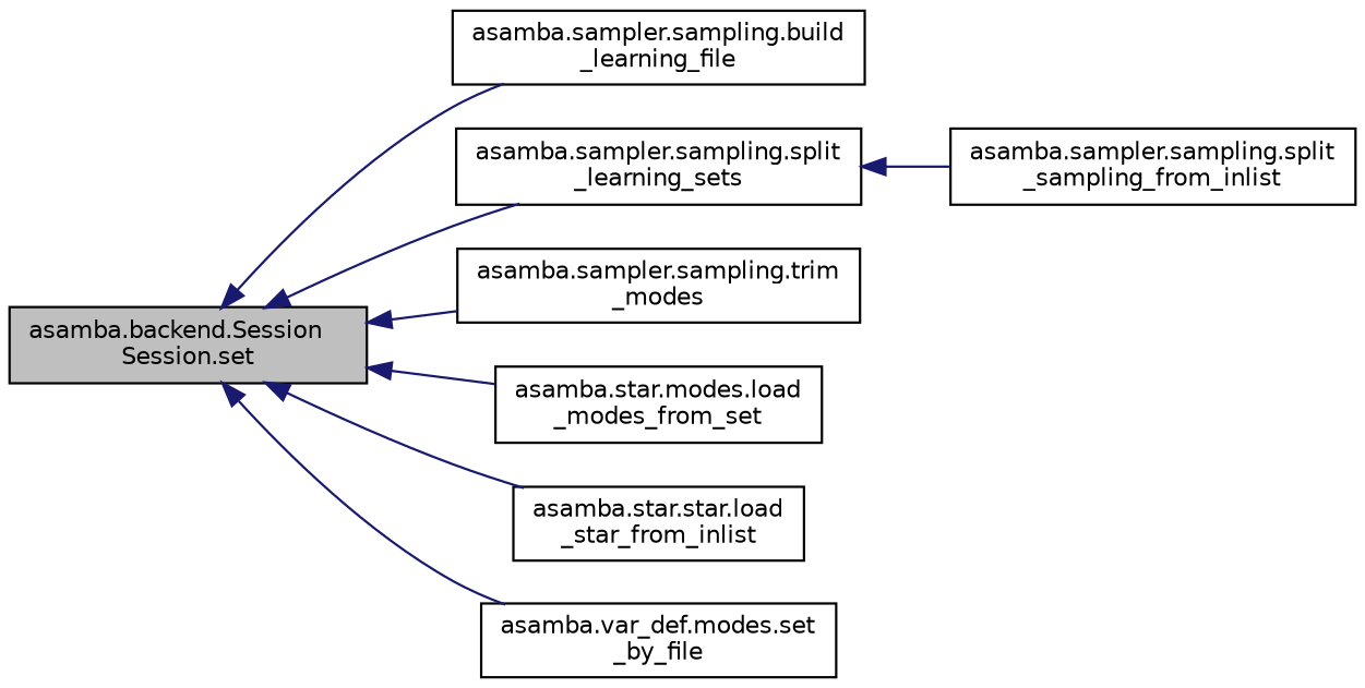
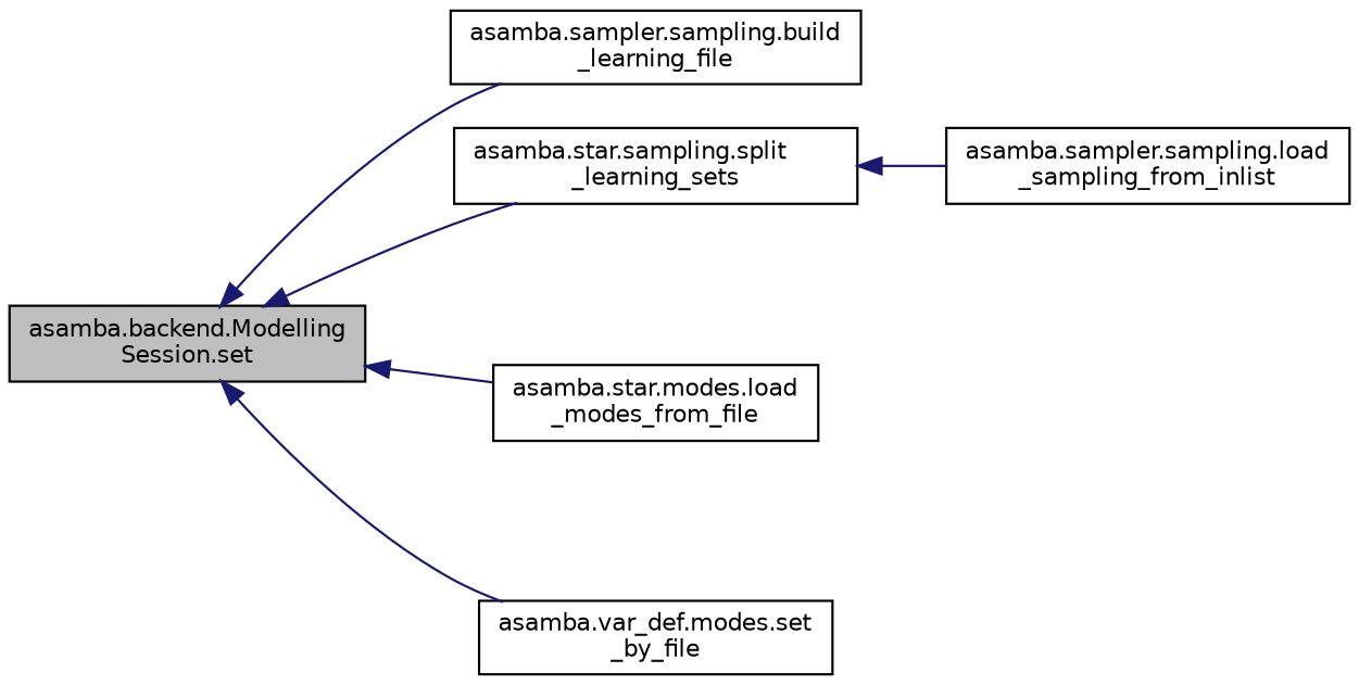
  digraph {
    rankdir=LR
    node [color=black fillcolor=white fontname=Helvetica fontsize=10 shape=record style=filled]
    edge [color=midnightblue dir=back fontname=Helvetica fontsize=10 labelfontname=Helvetica labelfontsize=10 style=solid]
-   n1 [fillcolor=grey75 fontcolor=black height=0.2 label="asamba.backend.Session\lSession.set" width=0.4]
+   n1 [fillcolor=grey75 fontcolor=black height=0.2 label="asamba.backend.Modelling\lSession.set" width=0.4]
    n2 [height=0.2 label="asamba.sampler.sampling.build\l_learning_file" width=0.4]
-   n3 [height=0.2 label="asamba.sampler.sampling.split\l_learning_sets" width=0.4]
-   n4 [height=0.2 label="asamba.sampler.sampling.trim\l_modes" width=0.4]
-   n5 [height=0.2 label="asamba.star.modes.load\l_modes_from_set" width=0.4]
-   n6 [height=0.2 label="asamba.star.star.load\l_star_from_inlist" width=0.4]
+   n3 [height=0.2 label="asamba.star.sampling.split\l_learning_sets" width=0.4]
+   n5 [height=0.2 label="asamba.star.modes.load\l_modes_from_file" width=0.4]
    n7 [height=0.2 label="asamba.var_def.modes.set\l_by_file" width=0.4]
-   n8 [height=0.2 label="asamba.sampler.sampling.split\l_sampling_from_inlist" width=0.4]
+   n8 [height=0.2 label="asamba.sampler.sampling.load\l_sampling_from_inlist" width=0.4]
    n1 -> n2
    n1 -> n3
-   n1 -> n4
    n1 -> n5
-   n1 -> n6
    n1 -> n7
    n3 -> n8
  }
